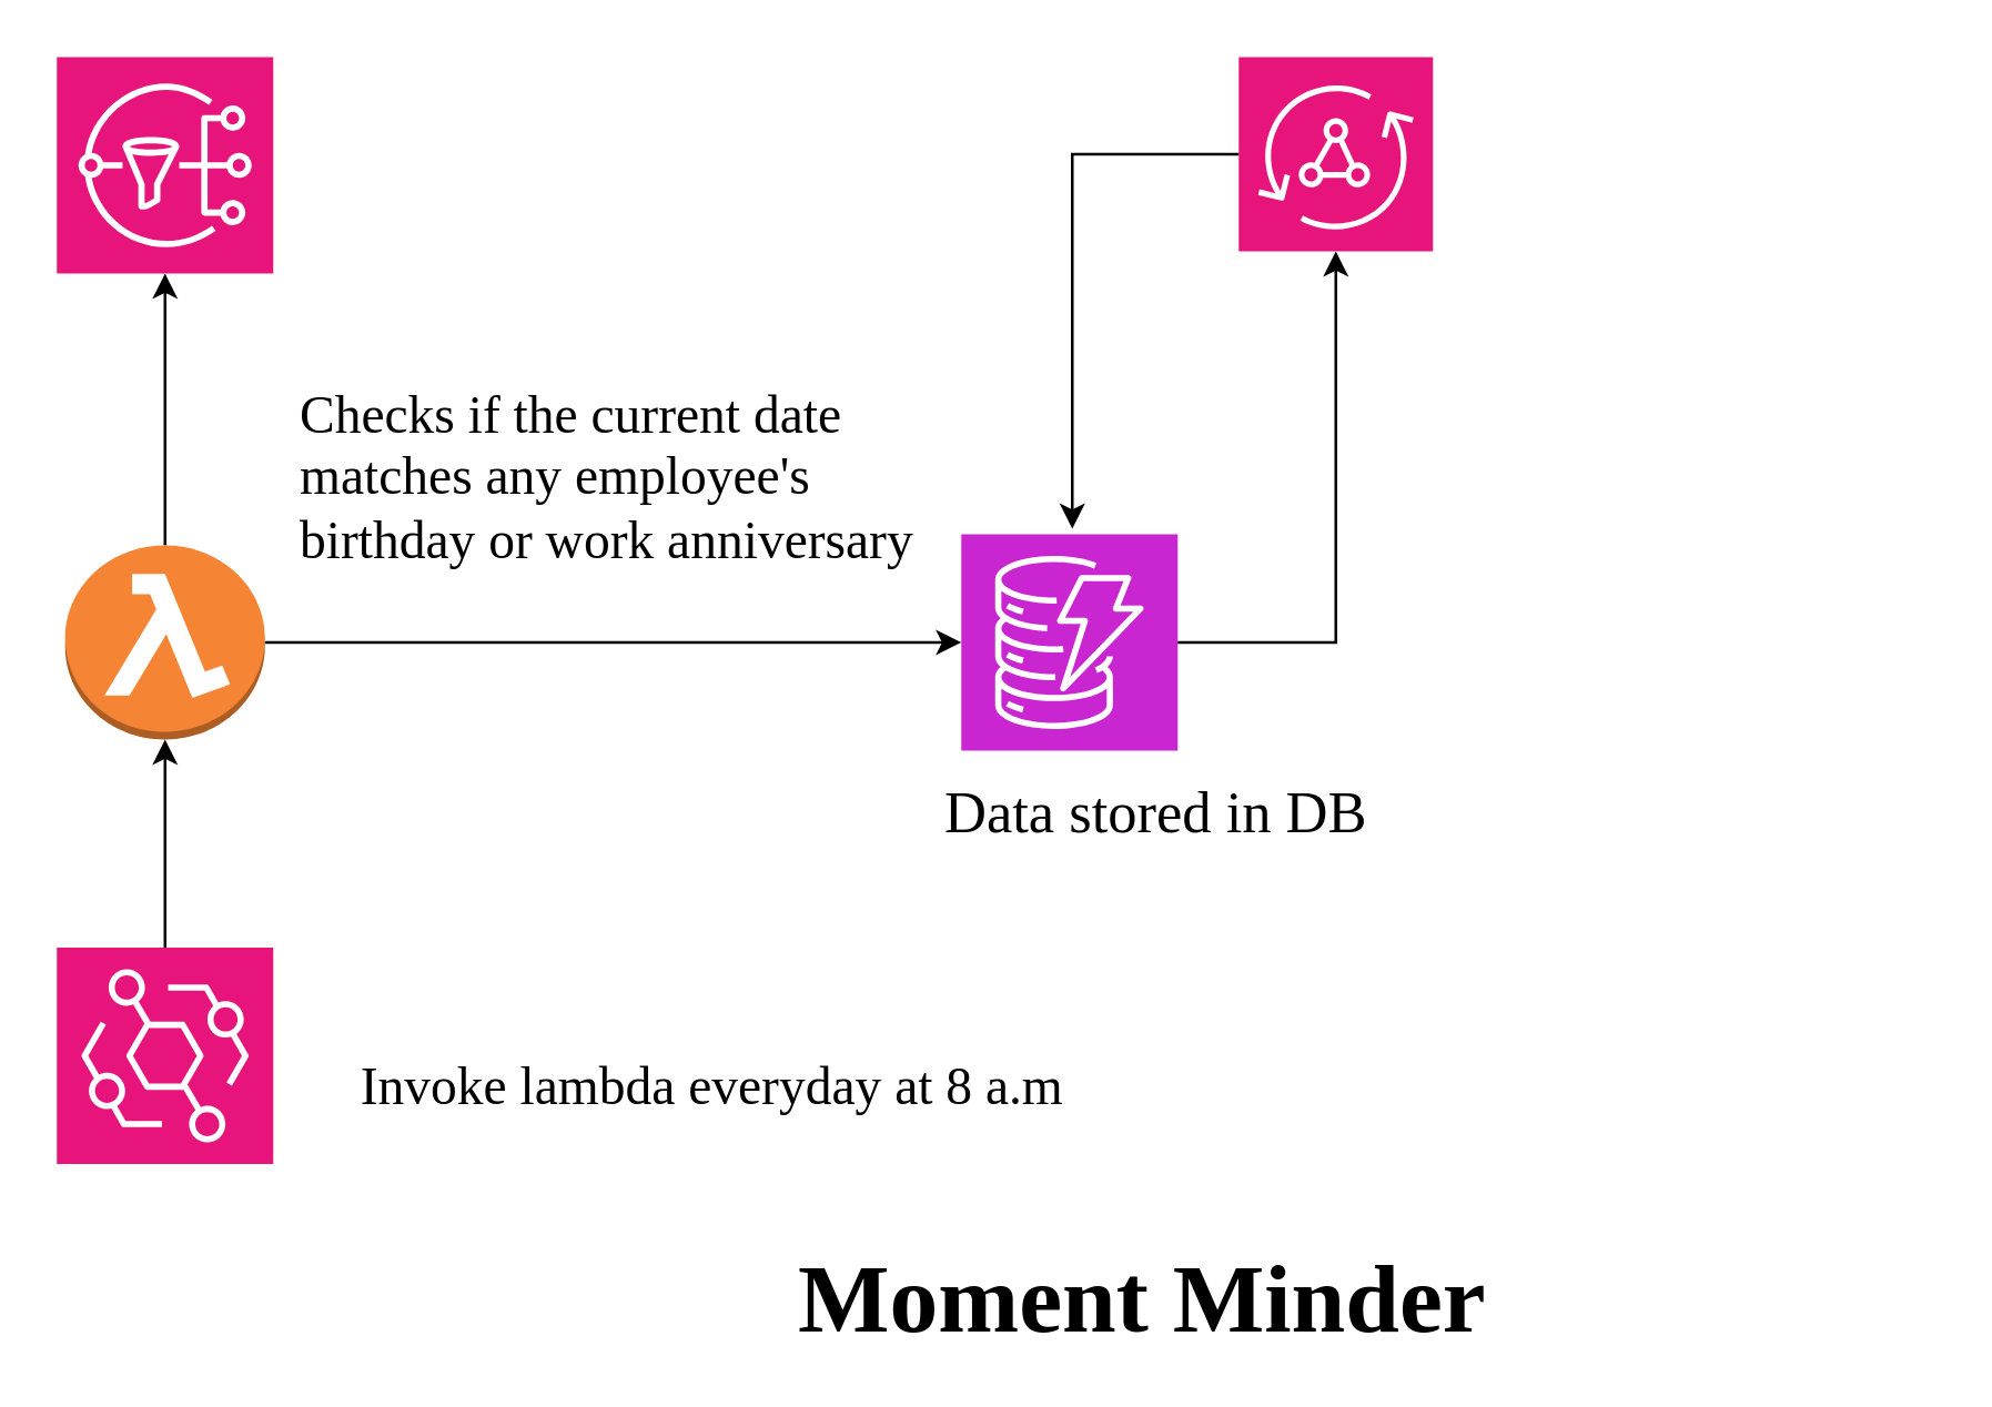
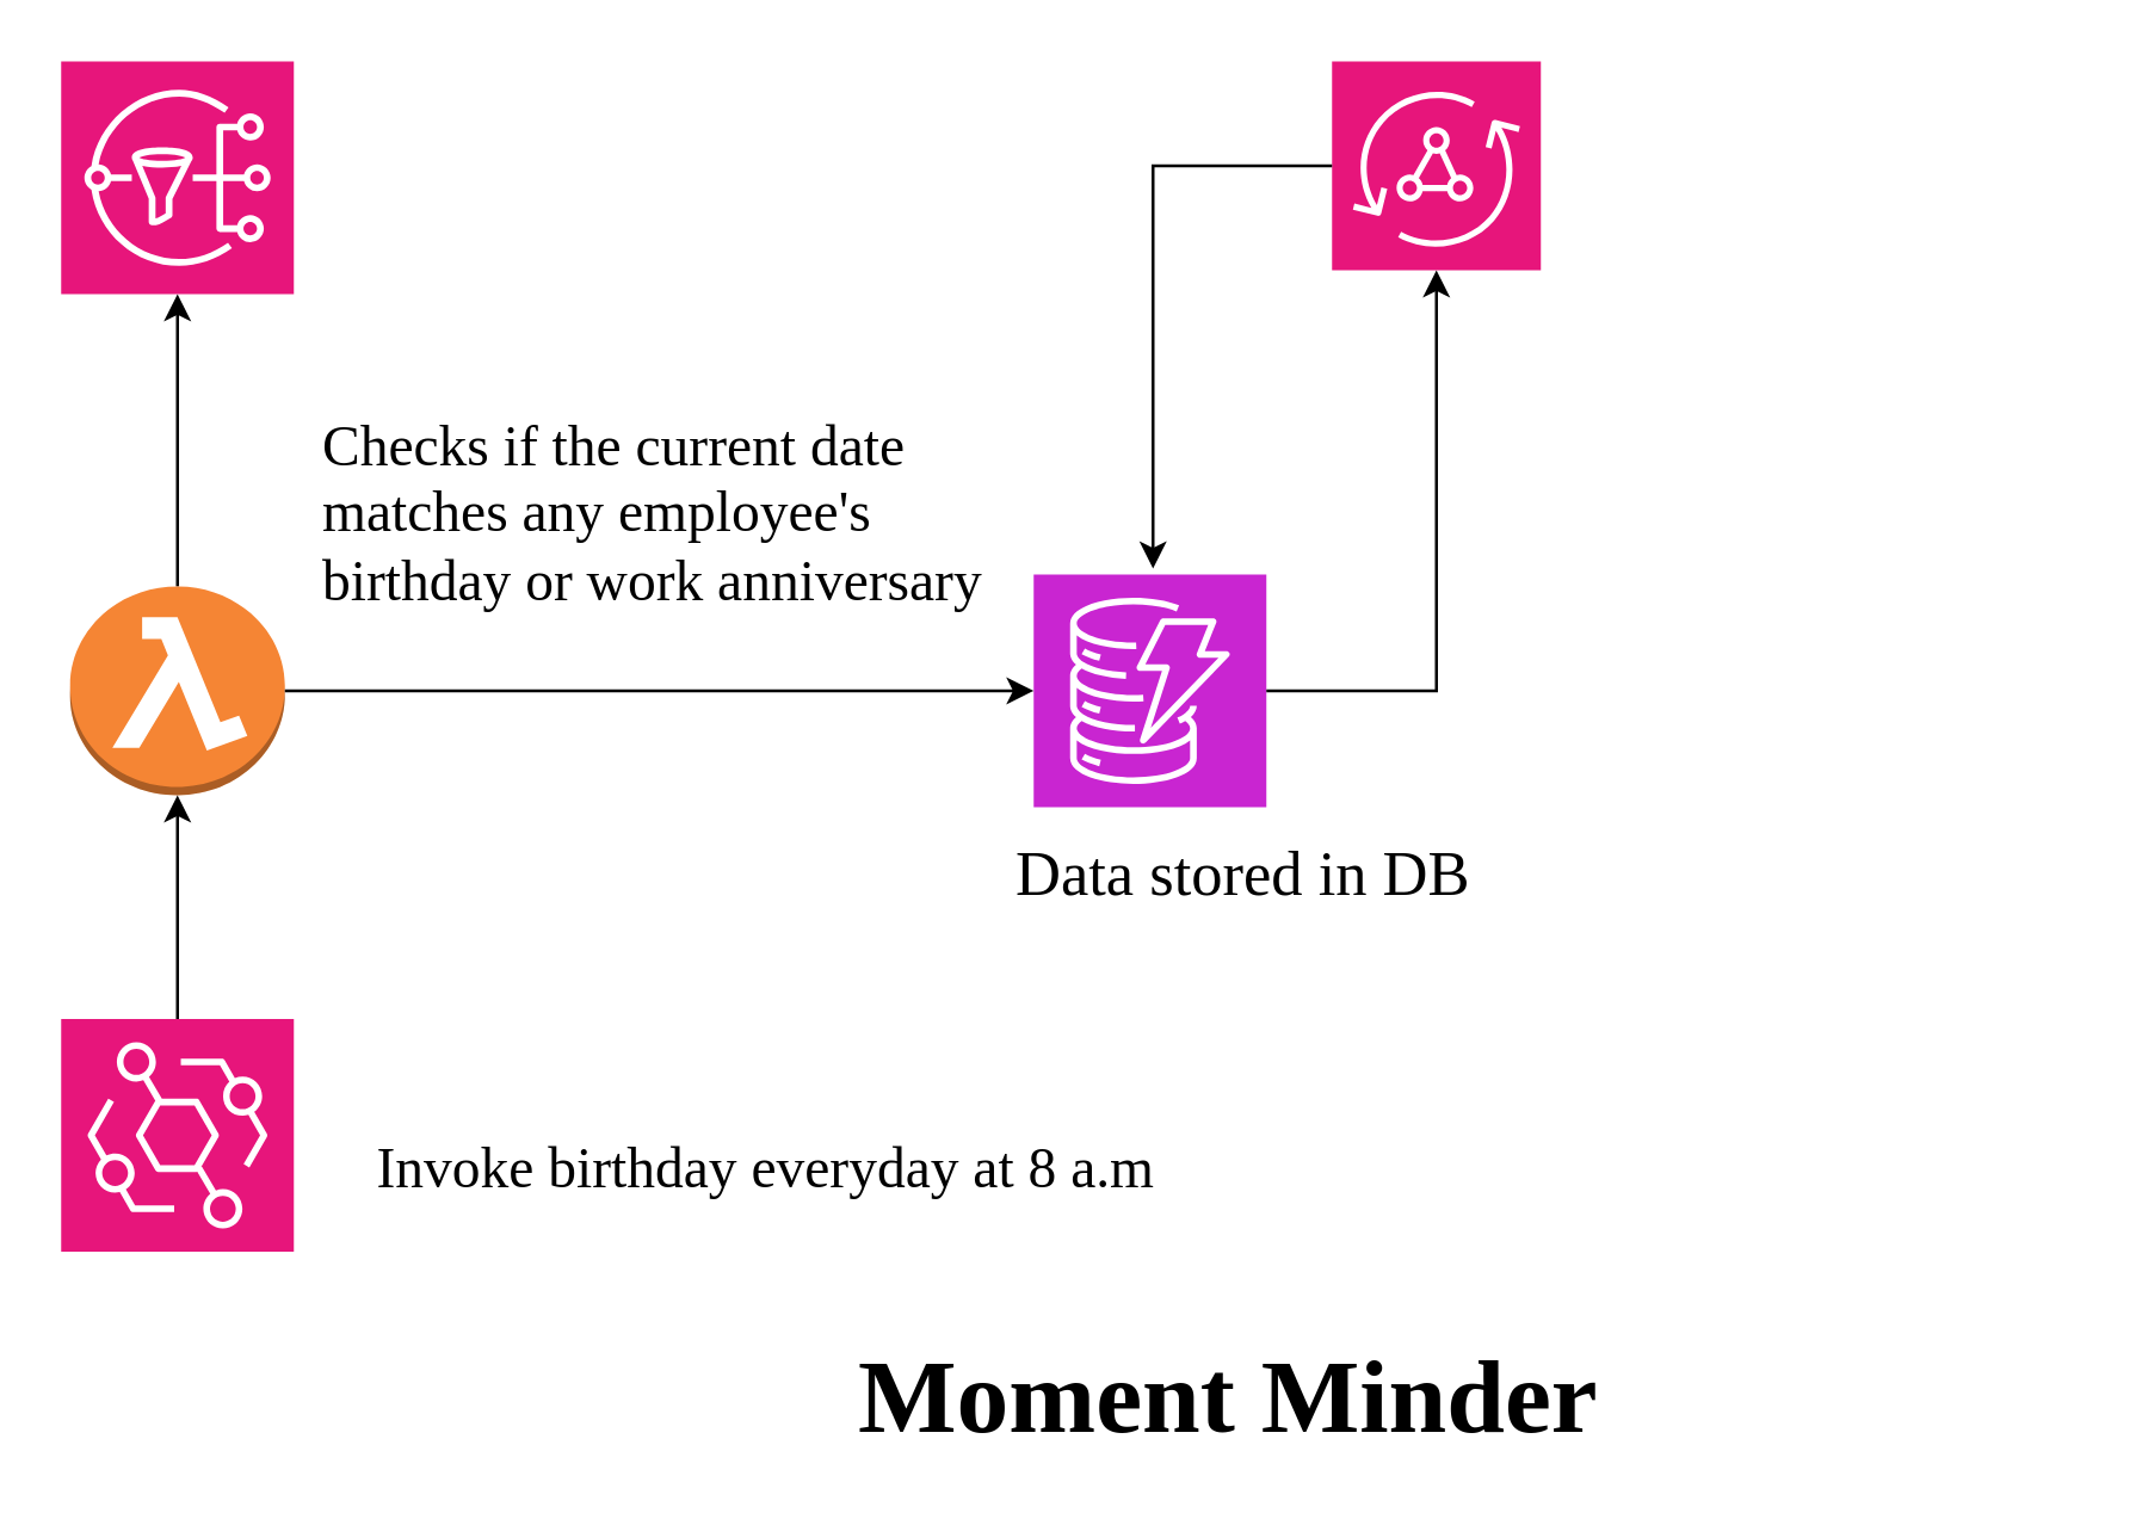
  <mxCell id="0" />
  <mxCell id="1" parent="0" />
  <mxCell id="2" style="edgeStyle=orthogonalEdgeStyle;rounded=0;orthogonalLoop=1;jettySize=auto;html=1;exitX=0.5;exitY=0;exitDx=0;exitDy=0;exitPerimeter=0;" edge="1" parent="1" source="3" target="5"><mxGeometry relative="1" as="geometry" /></mxCell>
  <mxCell id="3" value="" style="outlineConnect=0;dashed=0;verticalLabelPosition=bottom;verticalAlign=top;align=center;html=1;shape=mxgraph.aws3.lambda_function;fillColor=#F58534;gradientColor=none;" parent="1" vertex="1"><mxGeometry x="23" y="196" width="72" height="70" as="geometry" /></mxCell>
  <mxCell id="4" value="" style="sketch=0;points=[[0,0,0],[0.25,0,0],[0.5,0,0],[0.75,0,0],[1,0,0],[0,1,0],[0.25,1,0],[0.5,1,0],[0.75,1,0],[1,1,0],[0,0.25,0],[0,0.5,0],[0,0.75,0],[1,0.25,0],[1,0.5,0],[1,0.75,0]];outlineConnect=0;fontColor=#232F3E;fillColor=#E7157B;strokeColor=#ffffff;dashed=0;verticalLabelPosition=bottom;verticalAlign=top;align=center;html=1;fontSize=12;fontStyle=0;aspect=fixed;shape=mxgraph.aws4.resourceIcon;resIcon=mxgraph.aws4.appsync;rotation=0;" parent="1" vertex="1"><mxGeometry x="446" y="20" width="70" height="70" as="geometry" /></mxCell>
  <mxCell id="5" value="" style="sketch=0;points=[[0,0,0],[0.25,0,0],[0.5,0,0],[0.75,0,0],[1,0,0],[0,1,0],[0.25,1,0],[0.5,1,0],[0.75,1,0],[1,1,0],[0,0.25,0],[0,0.5,0],[0,0.75,0],[1,0.25,0],[1,0.5,0],[1,0.75,0]];outlineConnect=0;fontColor=#232F3E;fillColor=#E7157B;strokeColor=#ffffff;dashed=0;verticalLabelPosition=bottom;verticalAlign=top;align=center;html=1;fontSize=12;fontStyle=0;aspect=fixed;shape=mxgraph.aws4.resourceIcon;resIcon=mxgraph.aws4.sns;" parent="1" vertex="1"><mxGeometry x="20" y="20" width="78" height="78" as="geometry" /></mxCell>
  <mxCell id="6" value="" style="sketch=0;points=[[0,0,0],[0.25,0,0],[0.5,0,0],[0.75,0,0],[1,0,0],[0,1,0],[0.25,1,0],[0.5,1,0],[0.75,1,0],[1,1,0],[0,0.25,0],[0,0.5,0],[0,0.75,0],[1,0.25,0],[1,0.5,0],[1,0.75,0]];outlineConnect=0;fontColor=#232F3E;fillColor=#C925D1;strokeColor=#ffffff;dashed=0;verticalLabelPosition=bottom;verticalAlign=top;align=center;html=1;fontSize=12;fontStyle=0;aspect=fixed;shape=mxgraph.aws4.resourceIcon;resIcon=mxgraph.aws4.dynamodb;" parent="1" vertex="1"><mxGeometry x="346" y="192" width="78" height="78" as="geometry" /></mxCell>
  <mxCell id="7" style="edgeStyle=orthogonalEdgeStyle;rounded=0;orthogonalLoop=1;jettySize=auto;html=1;exitX=1;exitY=0.5;exitDx=0;exitDy=0;exitPerimeter=0;entryX=0.5;entryY=1;entryDx=0;entryDy=0;entryPerimeter=0;" parent="1" source="6" target="4" edge="1"><mxGeometry relative="1" as="geometry" /></mxCell>
  <mxCell id="8" value="" style="endArrow=classic;html=1;rounded=0;exitX=0;exitY=0.5;exitDx=0;exitDy=0;exitPerimeter=0;" parent="1" source="4" edge="1"><mxGeometry width="50" height="50" relative="1" as="geometry"><mxPoint x="586" y="160" as="sourcePoint" /><mxPoint x="386" y="190" as="targetPoint" /><Array as="points"><mxPoint x="386" y="55" /><mxPoint x="386" y="170" /></Array></mxGeometry></mxCell>
  <mxCell id="9" value="" style="sketch=0;points=[[0,0,0],[0.25,0,0],[0.5,0,0],[0.75,0,0],[1,0,0],[0,1,0],[0.25,1,0],[0.5,1,0],[0.75,1,0],[1,1,0],[0,0.25,0],[0,0.5,0],[0,0.75,0],[1,0.25,0],[1,0.5,0],[1,0.75,0]];outlineConnect=0;fontColor=#232F3E;fillColor=#E7157B;strokeColor=#ffffff;dashed=0;verticalLabelPosition=bottom;verticalAlign=top;align=center;html=1;fontSize=12;fontStyle=0;aspect=fixed;shape=mxgraph.aws4.resourceIcon;resIcon=mxgraph.aws4.eventbridge;" parent="1" vertex="1"><mxGeometry x="20" y="341" width="78" height="78" as="geometry" /></mxCell>
- <mxCell id="10" value="&lt;font style=&quot;font-size: 19px; font-weight: normal;&quot; face=&quot;Times New Roman&quot;&gt;Invoke lambda everyday at 8 a.m&lt;/font&gt;" style="text;strokeColor=none;fillColor=none;html=1;fontSize=24;fontStyle=1;verticalAlign=middle;align=center;" parent="1" vertex="1"><mxGeometry x="56" y="370" width="400" height="40" as="geometry" /></mxCell>
+ <mxCell id="10" value="&lt;font style=&quot;font-size: 19px; font-weight: normal;&quot; face=&quot;Times New Roman&quot;&gt;Invoke birthday everyday at 8 a.m&lt;/font&gt;" style="text;strokeColor=none;fillColor=none;html=1;fontSize=24;fontStyle=1;verticalAlign=middle;align=center;" parent="1" vertex="1"><mxGeometry x="56" y="370" width="400" height="40" as="geometry" /></mxCell>
  <mxCell id="11" value="&lt;font face=&quot;Times New Roman&quot;&gt;&lt;span style=&quot;font-size: 21px; font-weight: 400;&quot;&gt;Data stored in DB&lt;/span&gt;&lt;/font&gt;&lt;div&gt;&lt;font face=&quot;Times New Roman&quot;&gt;&lt;span style=&quot;font-size: 21px; font-weight: 400;&quot;&gt;&lt;br&gt;&lt;/span&gt;&lt;/font&gt;&lt;/div&gt;" style="text;strokeColor=none;fillColor=none;html=1;fontSize=24;fontStyle=1;verticalAlign=middle;align=center;" parent="1" vertex="1"><mxGeometry x="136" y="295" width="560" height="21" as="geometry" /></mxCell>
  <mxCell id="12" value="&lt;font face=&quot;Times New Roman&quot;&gt;Moment Minder&lt;/font&gt;" style="text;strokeColor=none;fillColor=none;html=1;fontSize=35;fontStyle=1;verticalAlign=middle;align=center;" parent="1" vertex="1"><mxGeometry x="261" y="450" width="300" height="35" as="geometry" /></mxCell>
  <mxCell id="13" style="edgeStyle=orthogonalEdgeStyle;rounded=0;orthogonalLoop=1;jettySize=auto;html=1;exitX=0.5;exitY=0;exitDx=0;exitDy=0;exitPerimeter=0;entryX=0.5;entryY=1;entryDx=0;entryDy=0;entryPerimeter=0;" edge="1" parent="1" source="9" target="3"><mxGeometry relative="1" as="geometry" /></mxCell>
  <mxCell id="14" style="edgeStyle=orthogonalEdgeStyle;rounded=0;orthogonalLoop=1;jettySize=auto;html=1;exitX=1;exitY=0.5;exitDx=0;exitDy=0;exitPerimeter=0;entryX=0;entryY=0.5;entryDx=0;entryDy=0;entryPerimeter=0;" edge="1" parent="1" source="3" target="6"><mxGeometry relative="1" as="geometry" /></mxCell>
  <mxCell id="15" value="&lt;font face=&quot;Times New Roman&quot; style=&quot;font-size: 19px;&quot;&gt;&lt;br&gt;&lt;br&gt;&lt;/font&gt;&lt;p style=&quot;font-size: 19px;&quot; class=&quot;p2&quot;&gt;&lt;font style=&quot;font-size: 19px;&quot;&gt;&lt;font face=&quot;GazElxeiOzARFhjpPwbo&quot; style=&quot;font-size: 19px;&quot;&gt;Checks if the current date matches&amp;nbsp;&lt;/font&gt;&lt;span style=&quot;background-color: initial; font-family: GazElxeiOzARFhjpPwbo;&quot;&gt;any employee's birthday or work anniversary&lt;/span&gt;&lt;/font&gt;&lt;/p&gt;" style="text;whiteSpace=wrap;html=1;" vertex="1" parent="1"><mxGeometry x="106" y="67" width="228" height="88" as="geometry" /></mxCell>
